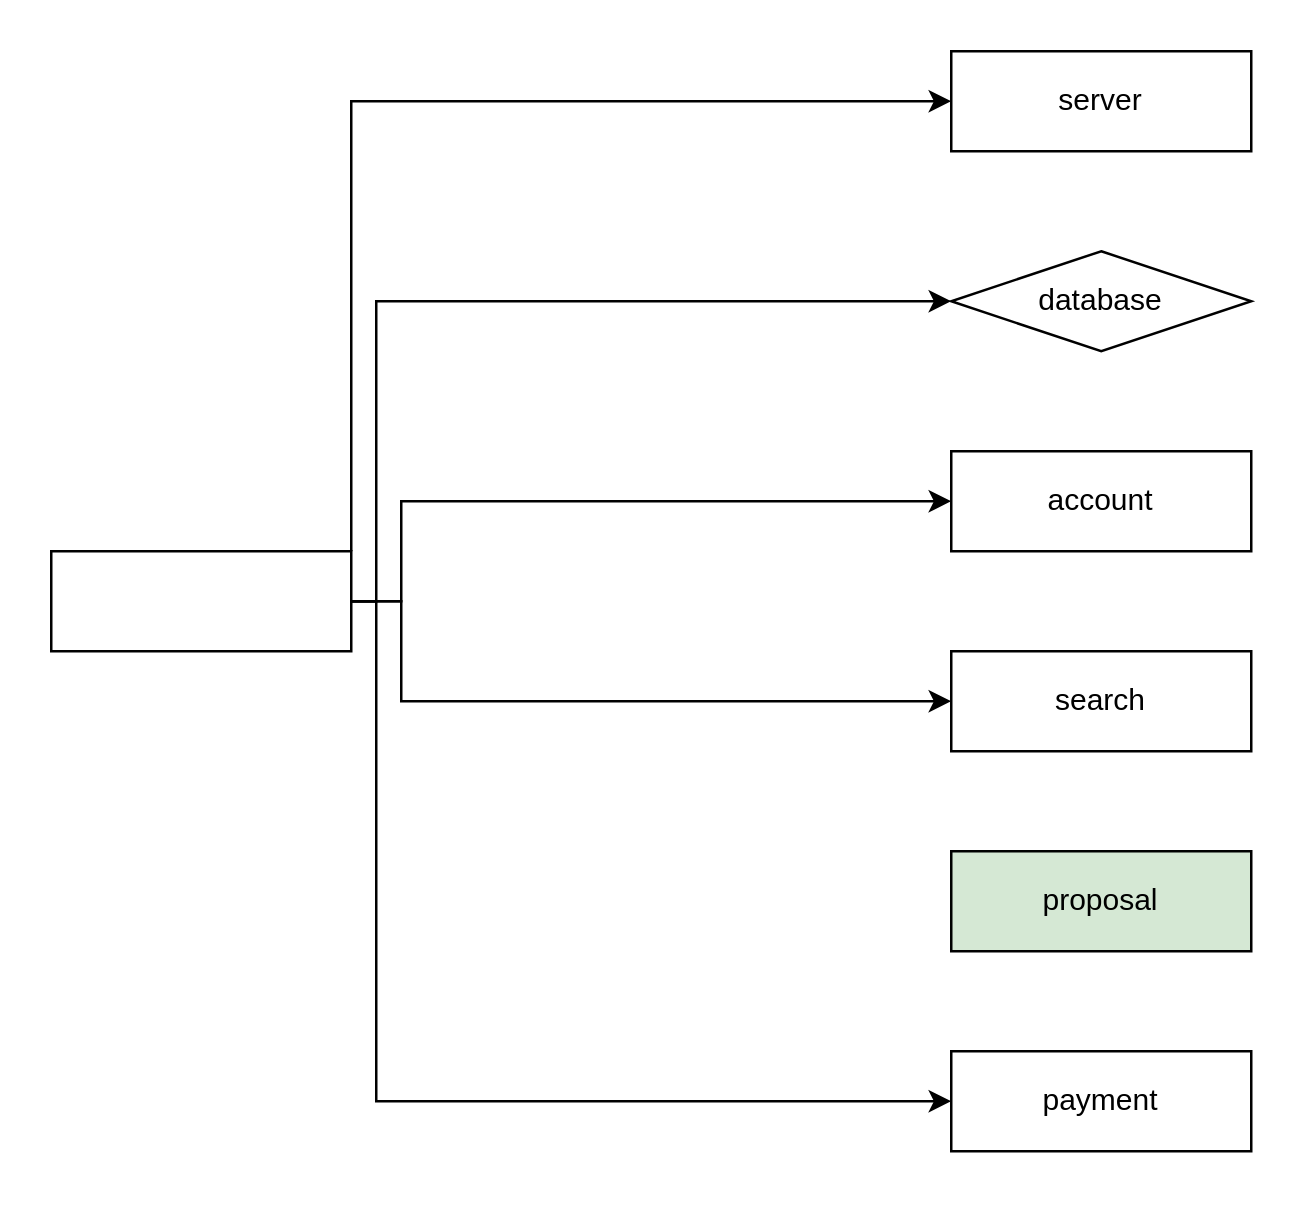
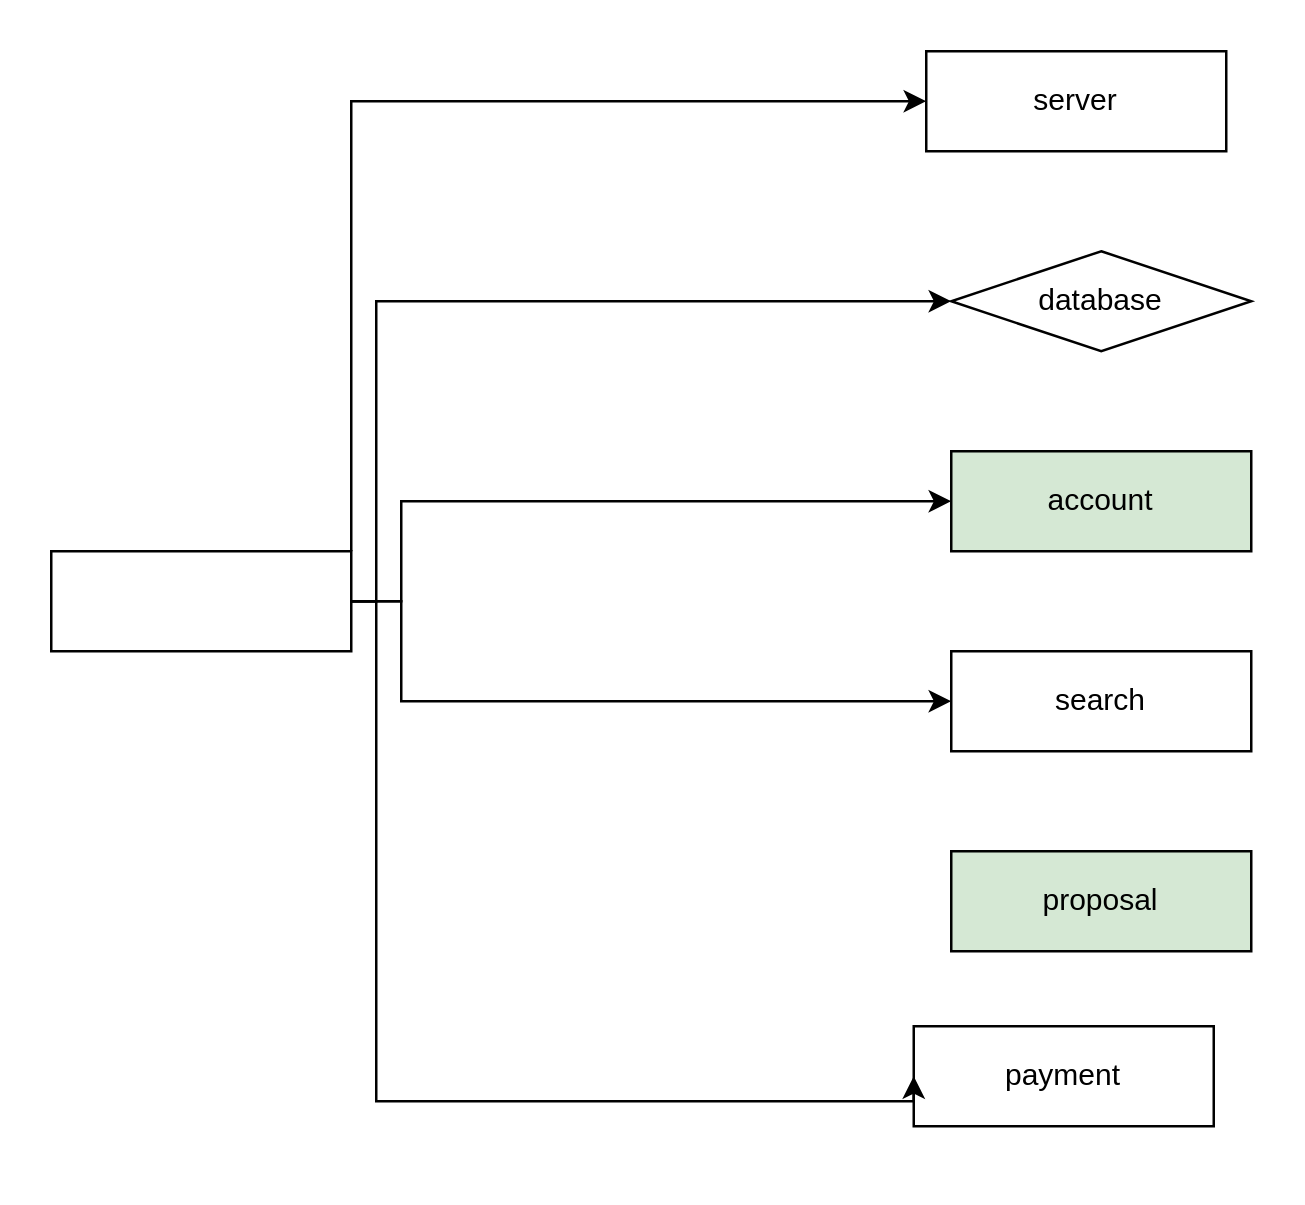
  <mxCell id="0" />
  <mxCell id="1" parent="0" />
- <mxCell id="2" value="server" style="rounded=0;whiteSpace=wrap;html=1;" vertex="1" parent="1"><mxGeometry x="380" y="20" width="120" height="40" as="geometry" /></mxCell>
+ <mxCell id="2" value="server" style="rounded=0;whiteSpace=wrap;html=1;" vertex="1" parent="1"><mxGeometry x="370" y="20" width="120" height="40" as="geometry" /></mxCell>
  <mxCell id="3" value="database" style="rhombus;whiteSpace=wrap;html=1;" vertex="1" parent="1"><mxGeometry x="380" y="100" width="120" height="40" as="geometry" /></mxCell>
- <mxCell id="4" value="account" style="rounded=0;whiteSpace=wrap;html=1;" vertex="1" parent="1"><mxGeometry x="380" y="180" width="120" height="40" as="geometry" /></mxCell>
+ <mxCell id="4" value="account" style="rounded=0;whiteSpace=wrap;html=1;fillColor=#d5e8d4;" vertex="1" parent="1"><mxGeometry x="380" y="180" width="120" height="40" as="geometry" /></mxCell>
  <mxCell id="5" value="search" style="rounded=0;whiteSpace=wrap;html=1;" vertex="1" parent="1"><mxGeometry x="380" y="260" width="120" height="40" as="geometry" /></mxCell>
  <mxCell id="6" value="proposal" style="rounded=0;whiteSpace=wrap;html=1;fillColor=#d5e8d4;" vertex="1" parent="1"><mxGeometry x="380" y="340" width="120" height="40" as="geometry" /></mxCell>
- <mxCell id="7" value="payment" style="rounded=0;whiteSpace=wrap;html=1;" vertex="1" parent="1"><mxGeometry x="380" y="420" width="120" height="40" as="geometry" /></mxCell>
+ <mxCell id="7" value="payment" style="rounded=0;whiteSpace=wrap;html=1;" vertex="1" parent="1"><mxGeometry x="365" y="410" width="120" height="40" as="geometry" /></mxCell>
  <mxCell id="8" style="edgeStyle=orthogonalEdgeStyle;rounded=0;orthogonalLoop=1;jettySize=auto;html=1;entryX=0;entryY=0.5;entryDx=0;entryDy=0;" edge="1" parent="1" source="13" target="2"><mxGeometry relative="1" as="geometry"><Array as="points"><mxPoint x="140" y="40" /></Array></mxGeometry></mxCell>
  <mxCell id="9" style="edgeStyle=orthogonalEdgeStyle;rounded=0;orthogonalLoop=1;jettySize=auto;html=1;entryX=0;entryY=0.5;entryDx=0;entryDy=0;" edge="1" parent="1" source="13" target="3"><mxGeometry relative="1" as="geometry"><Array as="points"><mxPoint x="150" y="240" /><mxPoint x="150" y="120" /></Array></mxGeometry></mxCell>
  <mxCell id="10" style="edgeStyle=orthogonalEdgeStyle;rounded=0;orthogonalLoop=1;jettySize=auto;html=1;entryX=0;entryY=0.5;entryDx=0;entryDy=0;" edge="1" parent="1" source="13" target="4"><mxGeometry relative="1" as="geometry"><Array as="points"><mxPoint x="160" y="240" /><mxPoint x="160" y="200" /></Array></mxGeometry></mxCell>
  <mxCell id="11" style="edgeStyle=orthogonalEdgeStyle;rounded=0;orthogonalLoop=1;jettySize=auto;html=1;entryX=0;entryY=0.5;entryDx=0;entryDy=0;" edge="1" parent="1" source="13" target="5"><mxGeometry relative="1" as="geometry"><Array as="points"><mxPoint x="160" y="240" /><mxPoint x="160" y="280" /></Array></mxGeometry></mxCell>
  <mxCell id="12" style="edgeStyle=orthogonalEdgeStyle;rounded=0;orthogonalLoop=1;jettySize=auto;html=1;entryX=0;entryY=0.5;entryDx=0;entryDy=0;" edge="1" parent="1" source="13" target="7"><mxGeometry relative="1" as="geometry"><Array as="points"><mxPoint x="150" y="240" /><mxPoint x="150" y="440" /></Array></mxGeometry></mxCell>
  <mxCell id="13" value="" style="rounded=0;whiteSpace=wrap;html=1;" vertex="1" parent="1"><mxGeometry x="20" y="220" width="120" height="40" as="geometry" /></mxCell>
